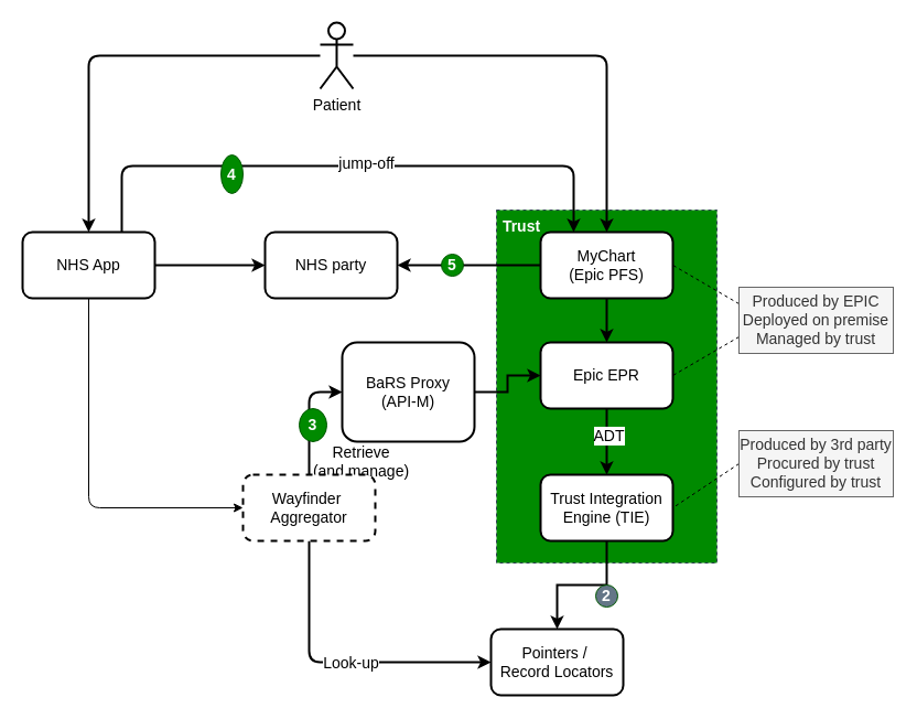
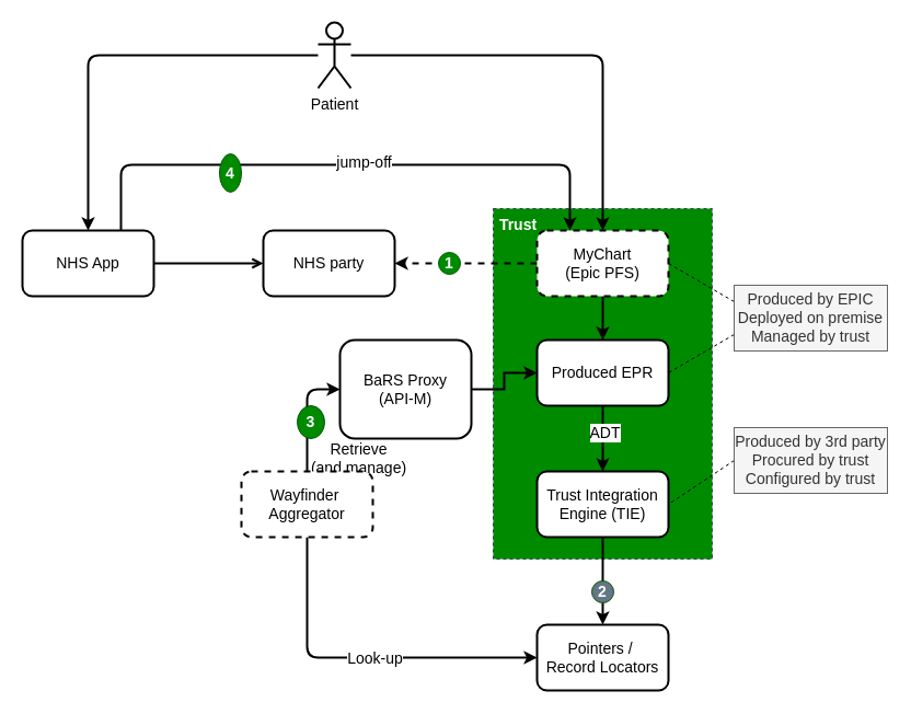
  <mxCell id="0" />
  <mxCell id="1" parent="0" />
  <mxCell id="2" value="&amp;nbsp;Trust" style="rounded=0;whiteSpace=wrap;html=1;dashed=1;align=left;verticalAlign=top;fontStyle=1;fillColor=#008a00;strokeColor=#314354;fontSize=14;fontColor=#ffffff;" vertex="1" parent="1"><mxGeometry x="450" y="190" width="200" height="320" as="geometry" /></mxCell>
  <mxCell id="3" style="edgeStyle=orthogonalEdgeStyle;rounded=0;orthogonalLoop=1;jettySize=auto;html=1;entryX=0.5;entryY=0;entryDx=0;entryDy=0;strokeWidth=2;fontSize=14;" edge="1" parent="1" source="5" target="7"><mxGeometry relative="1" as="geometry" /></mxCell>
  <mxCell id="4" value="ADT" style="edgeLabel;html=1;align=center;verticalAlign=middle;resizable=0;points=[];fontSize=14;" vertex="1" connectable="0" parent="3"><mxGeometry x="-0.2" y="1" relative="1" as="geometry"><mxPoint as="offset" /></mxGeometry></mxCell>
- <mxCell id="5" value="Epic EPR" style="rounded=1;whiteSpace=wrap;html=1;strokeWidth=2;fontSize=14;" vertex="1" parent="1"><mxGeometry x="490" y="310" width="120" height="60" as="geometry" /></mxCell>
+ <mxCell id="5" value="Produced EPR" style="rounded=1;whiteSpace=wrap;html=1;strokeWidth=2;fontSize=14;" vertex="1" parent="1"><mxGeometry x="490" y="310" width="120" height="60" as="geometry" /></mxCell>
  <mxCell id="6" style="edgeStyle=orthogonalEdgeStyle;rounded=0;orthogonalLoop=1;jettySize=auto;html=1;strokeWidth=2;fontSize=14;" edge="1" parent="1" source="7" target="13"><mxGeometry relative="1" as="geometry" /></mxCell>
  <mxCell id="7" value="Trust Integration Engine (TIE)" style="rounded=1;whiteSpace=wrap;html=1;strokeWidth=2;fontSize=14;" vertex="1" parent="1"><mxGeometry x="490" y="430" width="120" height="60" as="geometry" /></mxCell>
  <mxCell id="8" style="rounded=0;orthogonalLoop=1;jettySize=auto;html=1;entryX=1;entryY=0.5;entryDx=0;entryDy=0;endArrow=none;endFill=0;exitX=0;exitY=0.75;exitDx=0;exitDy=0;dashed=1;fontSize=14;" edge="1" parent="1" source="10" target="5"><mxGeometry relative="1" as="geometry" /></mxCell>
  <mxCell id="9" style="rounded=0;orthogonalLoop=1;jettySize=auto;html=1;entryX=1;entryY=0.5;entryDx=0;entryDy=0;endArrow=none;endFill=0;exitX=0;exitY=0.25;exitDx=0;exitDy=0;dashed=1;fontSize=14;" edge="1" parent="1" source="10" target="30"><mxGeometry relative="1" as="geometry" /></mxCell>
  <mxCell id="10" value="Produced by EPIC&lt;div&gt;Deployed on premise&lt;/div&gt;&lt;div&gt;Managed by trust&lt;/div&gt;" style="rounded=0;whiteSpace=wrap;html=1;fillColor=#f5f5f5;fontColor=#333333;strokeColor=#666666;fontSize=14;" vertex="1" parent="1"><mxGeometry x="670" y="260" width="140" height="60" as="geometry" /></mxCell>
  <mxCell id="11" style="rounded=0;orthogonalLoop=1;jettySize=auto;html=1;entryX=1;entryY=0.5;entryDx=0;entryDy=0;endArrow=none;endFill=0;exitX=0;exitY=0.5;exitDx=0;exitDy=0;dashed=1;fontSize=14;" edge="1" parent="1" source="12" target="7"><mxGeometry relative="1" as="geometry" /></mxCell>
  <mxCell id="12" value="Produced by 3rd party&lt;div&gt;Procured by trust&lt;br&gt;&lt;div&gt;Configured by trust&lt;/div&gt;&lt;/div&gt;" style="rounded=0;whiteSpace=wrap;html=1;fillColor=#f5f5f5;fontColor=#333333;strokeColor=#666666;fontSize=14;" vertex="1" parent="1"><mxGeometry x="670" y="390" width="140" height="60" as="geometry" /></mxCell>
- <mxCell id="13" value="Pointers /&amp;nbsp;&lt;div&gt;Record Locators&lt;/div&gt;" style="rounded=1;whiteSpace=wrap;html=1;strokeWidth=2;fontSize=14;" vertex="1" parent="1"><mxGeometry x="445" y="570" width="120" height="60" as="geometry" /></mxCell>
+ <mxCell id="13" value="Pointers /&amp;nbsp;&lt;div&gt;Record Locators&lt;/div&gt;" style="rounded=1;whiteSpace=wrap;html=1;strokeWidth=2;fontSize=14;" vertex="1" parent="1"><mxGeometry x="490" y="570" width="120" height="60" as="geometry" /></mxCell>
  <mxCell id="14" style="edgeStyle=orthogonalEdgeStyle;rounded=1;orthogonalLoop=1;jettySize=auto;html=1;entryX=0;entryY=0.5;entryDx=0;entryDy=0;exitX=0.5;exitY=1;exitDx=0;exitDy=0;curved=0;strokeWidth=2;fontSize=14;" edge="1" parent="1" source="18" target="13"><mxGeometry relative="1" as="geometry" /></mxCell>
  <mxCell id="15" value="Look-up" style="edgeLabel;html=1;align=center;verticalAlign=middle;resizable=0;points=[];fontSize=14;" vertex="1" connectable="0" parent="14"><mxGeometry x="0.069" relative="1" as="geometry"><mxPoint as="offset" /></mxGeometry></mxCell>
  <mxCell id="16" style="edgeStyle=orthogonalEdgeStyle;rounded=1;orthogonalLoop=1;jettySize=auto;html=1;entryX=0;entryY=0.5;entryDx=0;entryDy=0;exitX=0.5;exitY=0;exitDx=0;exitDy=0;curved=0;strokeWidth=2;fontSize=14;" edge="1" parent="1" source="18" target="36"><mxGeometry relative="1" as="geometry" /></mxCell>
  <mxCell id="17" value="Retrieve&lt;div&gt;(and manage)&lt;/div&gt;" style="edgeLabel;html=1;align=center;verticalAlign=middle;resizable=0;points=[];labelBackgroundColor=none;fontSize=14;" vertex="1" connectable="0" parent="16"><mxGeometry x="-0.108" relative="1" as="geometry"><mxPoint x="46" y="34" as="offset" /></mxGeometry></mxCell>
  <mxCell id="18" value="Wayfinder&amp;nbsp;&lt;div&gt;Aggregator&lt;/div&gt;" style="rounded=1;whiteSpace=wrap;html=1;strokeWidth=2;fontSize=14;dashed=1;" vertex="1" parent="1"><mxGeometry x="220" y="430" width="120" height="60" as="geometry" /></mxCell>
- <mxCell id="19" style="edgeStyle=orthogonalEdgeStyle;rounded=0;orthogonalLoop=1;jettySize=auto;html=1;entryX=0;entryY=0.5;entryDx=0;entryDy=0;strokeWidth=2;fontSize=14;" edge="1" parent="1" source="23" target="24"><mxGeometry relative="1" as="geometry" /></mxCell>
- <mxCell id="20" style="edgeStyle=orthogonalEdgeStyle;rounded=1;orthogonalLoop=1;jettySize=auto;html=1;entryX=0;entryY=0.5;entryDx=0;entryDy=0;exitX=0.5;exitY=1;exitDx=0;exitDy=0;curved=0;fontSize=14;" edge="1" parent="1" source="23" target="18"><mxGeometry relative="1" as="geometry" /></mxCell>
+ <mxCell id="19" style="edgeStyle=orthogonalEdgeStyle;rounded=0;orthogonalLoop=1;jettySize=auto;html=1;entryX=0;entryY=0.5;entryDx=0;entryDy=0;strokeWidth=2;fontSize=14;endArrow=open;" edge="1" parent="1" source="23" target="24"><mxGeometry relative="1" as="geometry" /></mxCell>
  <mxCell id="21" style="edgeStyle=orthogonalEdgeStyle;rounded=1;orthogonalLoop=1;jettySize=auto;html=1;exitX=0.75;exitY=0;exitDx=0;exitDy=0;entryX=0.25;entryY=0;entryDx=0;entryDy=0;curved=0;strokeWidth=2;fontSize=14;" edge="1" parent="1" source="23" target="30"><mxGeometry relative="1" as="geometry"><Array as="points"><mxPoint x="110" y="150" /><mxPoint x="520" y="150" /></Array></mxGeometry></mxCell>
  <mxCell id="22" value="jump-off" style="edgeLabel;html=1;align=center;verticalAlign=middle;resizable=0;points=[];fontSize=14;" vertex="1" connectable="0" parent="21"><mxGeometry x="0.059" y="3" relative="1" as="geometry"><mxPoint as="offset" /></mxGeometry></mxCell>
  <mxCell id="23" value="NHS App" style="rounded=1;whiteSpace=wrap;html=1;strokeWidth=2;fontSize=14;" vertex="1" parent="1"><mxGeometry x="20" y="210" width="120" height="60" as="geometry" /></mxCell>
  <mxCell id="24" value="NHS party" style="rounded=1;whiteSpace=wrap;html=1;strokeWidth=2;fontSize=14;" vertex="1" parent="1"><mxGeometry x="240" y="210" width="120" height="60" as="geometry" /></mxCell>
  <mxCell id="25" style="edgeStyle=orthogonalEdgeStyle;rounded=1;orthogonalLoop=1;jettySize=auto;html=1;curved=0;strokeWidth=2;fontSize=14;" edge="1" parent="1" source="27" target="23"><mxGeometry relative="1" as="geometry" /></mxCell>
  <mxCell id="26" style="edgeStyle=orthogonalEdgeStyle;rounded=1;orthogonalLoop=1;jettySize=auto;html=1;curved=0;strokeWidth=2;fontSize=14;" edge="1" parent="1" source="27" target="30"><mxGeometry relative="1" as="geometry" /></mxCell>
  <mxCell id="27" value="Patient" style="shape=umlActor;verticalLabelPosition=bottom;verticalAlign=top;html=1;outlineConnect=0;fontSize=14;strokeWidth=2;" vertex="1" parent="1"><mxGeometry x="290" y="20" width="30" height="60" as="geometry" /></mxCell>
  <mxCell id="28" value="" style="edgeStyle=orthogonalEdgeStyle;rounded=0;orthogonalLoop=1;jettySize=auto;html=1;strokeWidth=2;fontSize=14;" edge="1" parent="1" source="30" target="5"><mxGeometry relative="1" as="geometry" /></mxCell>
- <mxCell id="29" style="edgeStyle=orthogonalEdgeStyle;rounded=0;orthogonalLoop=1;jettySize=auto;html=1;entryX=1;entryY=0.5;entryDx=0;entryDy=0;strokeWidth=2;fontSize=14;" edge="1" parent="1" source="30" target="24"><mxGeometry relative="1" as="geometry" /></mxCell>
- <mxCell id="30" value="MyChart&lt;div&gt;(Epic PFS)&lt;/div&gt;" style="rounded=1;whiteSpace=wrap;html=1;strokeWidth=2;fontSize=14;" vertex="1" parent="1"><mxGeometry x="490" y="210" width="120" height="60" as="geometry" /></mxCell>
- <mxCell id="31" value="5" style="ellipse;whiteSpace=wrap;html=1;aspect=fixed;fillColor=#008a00;strokeColor=#005700;fontSize=14;fontColor=#ffffff;fontStyle=1" vertex="1" parent="1"><mxGeometry x="400" y="230" width="20" height="20" as="geometry" /></mxCell>
+ <mxCell id="29" style="edgeStyle=orthogonalEdgeStyle;rounded=0;orthogonalLoop=1;jettySize=auto;html=1;entryX=1;entryY=0.5;entryDx=0;entryDy=0;strokeWidth=2;fontSize=14;dashed=1;" edge="1" parent="1" source="30" target="24"><mxGeometry relative="1" as="geometry" /></mxCell>
+ <mxCell id="30" value="MyChart&lt;div&gt;(Epic PFS)&lt;/div&gt;" style="rounded=1;whiteSpace=wrap;html=1;strokeWidth=2;fontSize=14;dashed=1;" vertex="1" parent="1"><mxGeometry x="490" y="210" width="120" height="60" as="geometry" /></mxCell>
+ <mxCell id="31" value="1" style="ellipse;whiteSpace=wrap;html=1;aspect=fixed;fillColor=#008a00;strokeColor=#005700;fontSize=14;fontColor=#ffffff;fontStyle=1" vertex="1" parent="1"><mxGeometry x="400" y="230" width="20" height="20" as="geometry" /></mxCell>
  <mxCell id="32" value="2" style="ellipse;whiteSpace=wrap;html=1;aspect=fixed;fillColor=#647687;strokeColor=#005700;fontSize=14;fontColor=#ffffff;fontStyle=1;" vertex="1" parent="1"><mxGeometry x="540" y="530" width="20" height="20" as="geometry" /></mxCell>
  <mxCell id="33" value="3" style="ellipse;whiteSpace=wrap;html=1;aspect=fixed;fillColor=#008a00;strokeColor=#005700;fontSize=14;fontColor=#ffffff;fontStyle=1" vertex="1" parent="1"><mxGeometry x="271" y="370" width="25" height="30" as="geometry" /></mxCell>
  <mxCell id="34" value="4" style="ellipse;whiteSpace=wrap;html=1;aspect=fixed;fillColor=#008a00;strokeColor=#005700;fontSize=14;fontColor=#ffffff;fontStyle=1" vertex="1" parent="1"><mxGeometry x="200" y="140" width="20" height="35" as="geometry" /></mxCell>
  <mxCell id="35" style="edgeStyle=orthogonalEdgeStyle;rounded=0;orthogonalLoop=1;jettySize=auto;html=1;entryX=0;entryY=0.5;entryDx=0;entryDy=0;strokeWidth=2;fontSize=14;" edge="1" parent="1" source="36" target="5"><mxGeometry relative="1" as="geometry" /></mxCell>
  <mxCell id="36" value="BaRS Proxy&lt;div&gt;(API-M)&lt;/div&gt;" style="rounded=1;whiteSpace=wrap;html=1;strokeWidth=2;fontSize=14;" vertex="1" parent="1"><mxGeometry x="310" y="310" width="120" height="90" as="geometry" /></mxCell>
